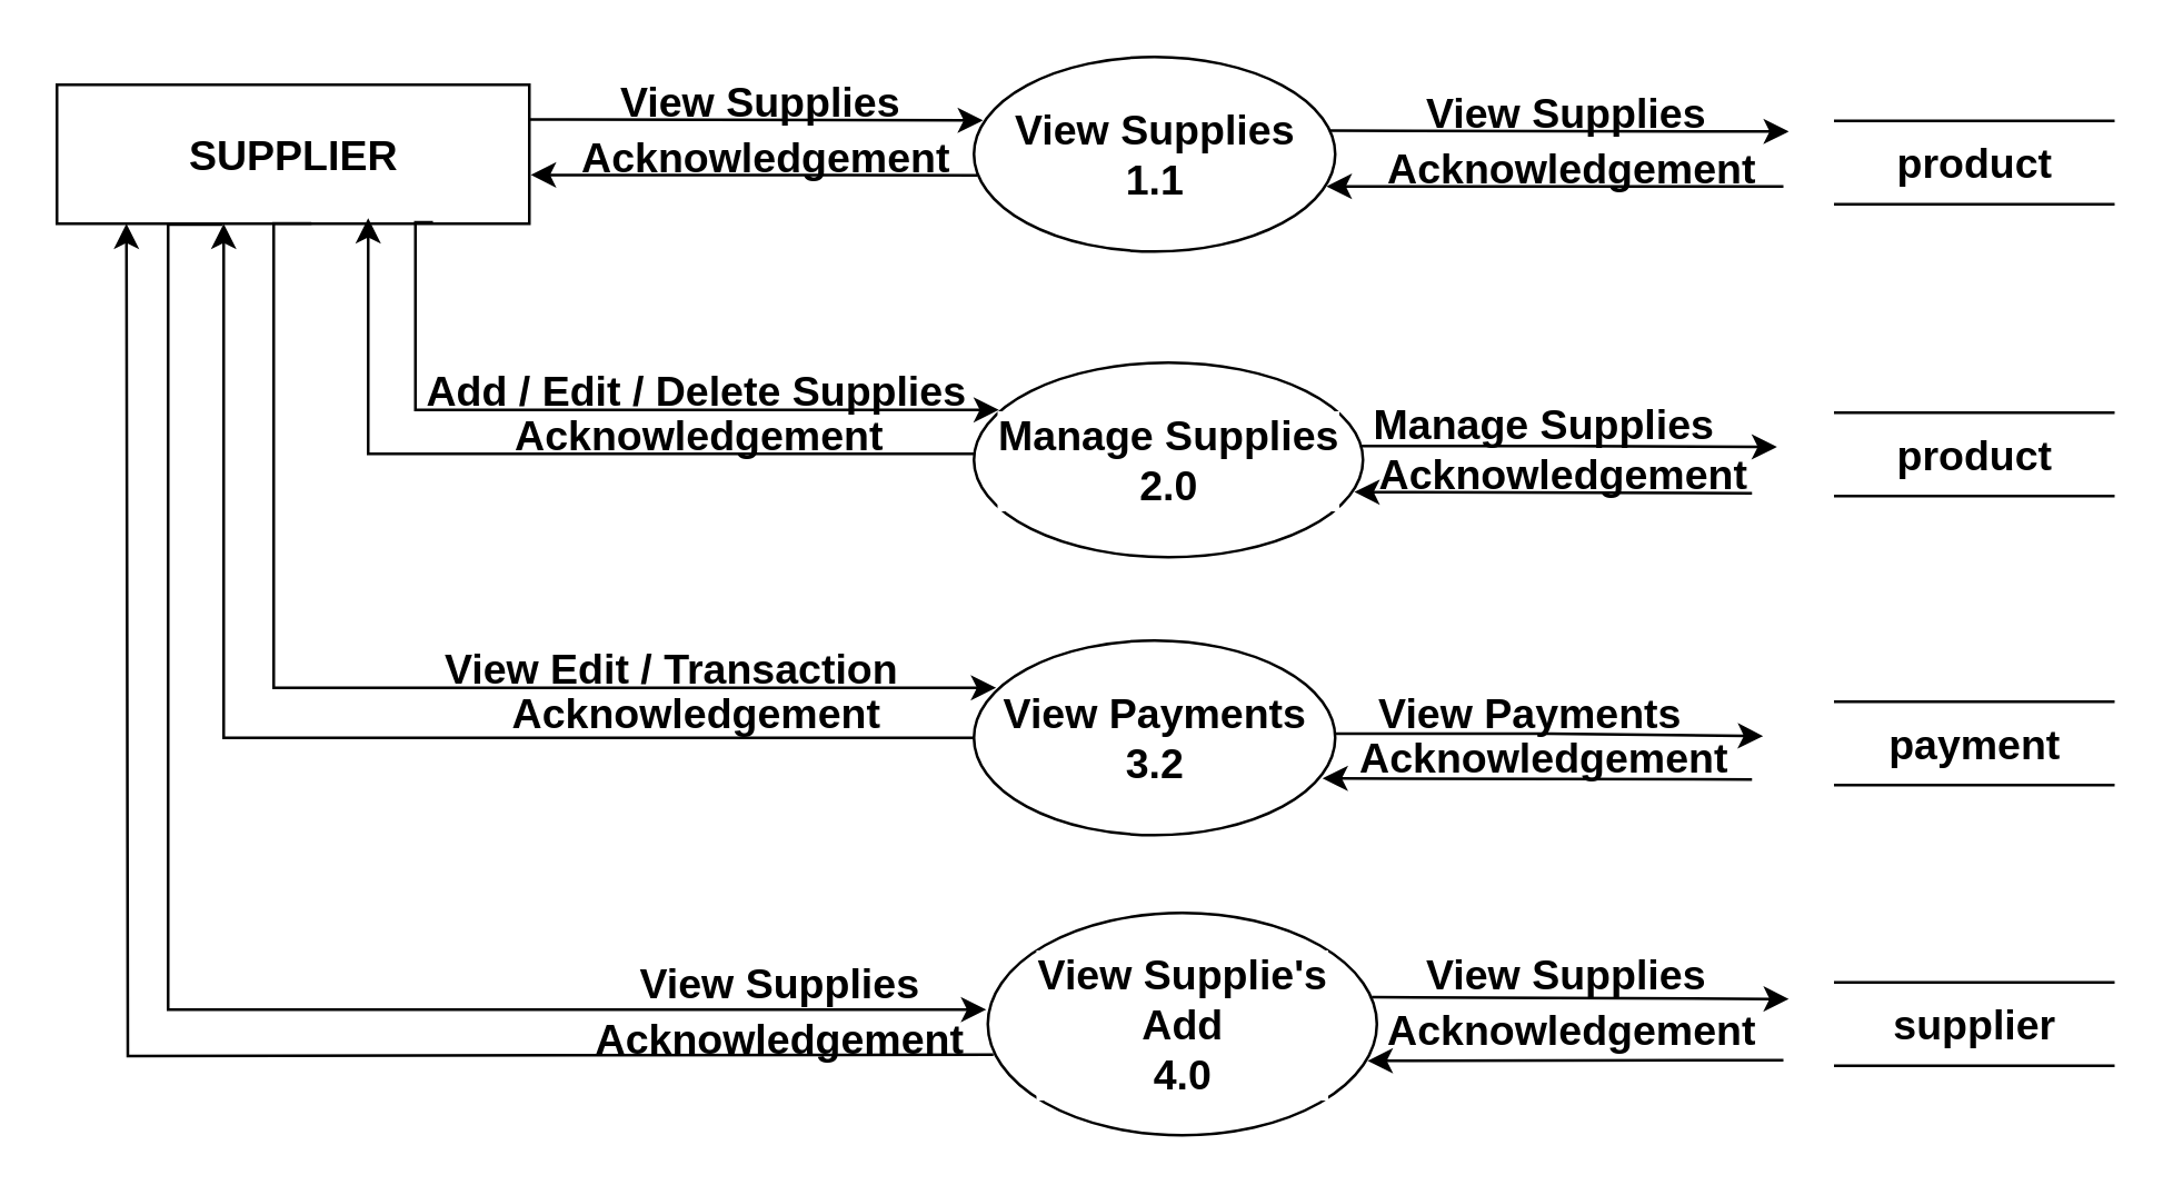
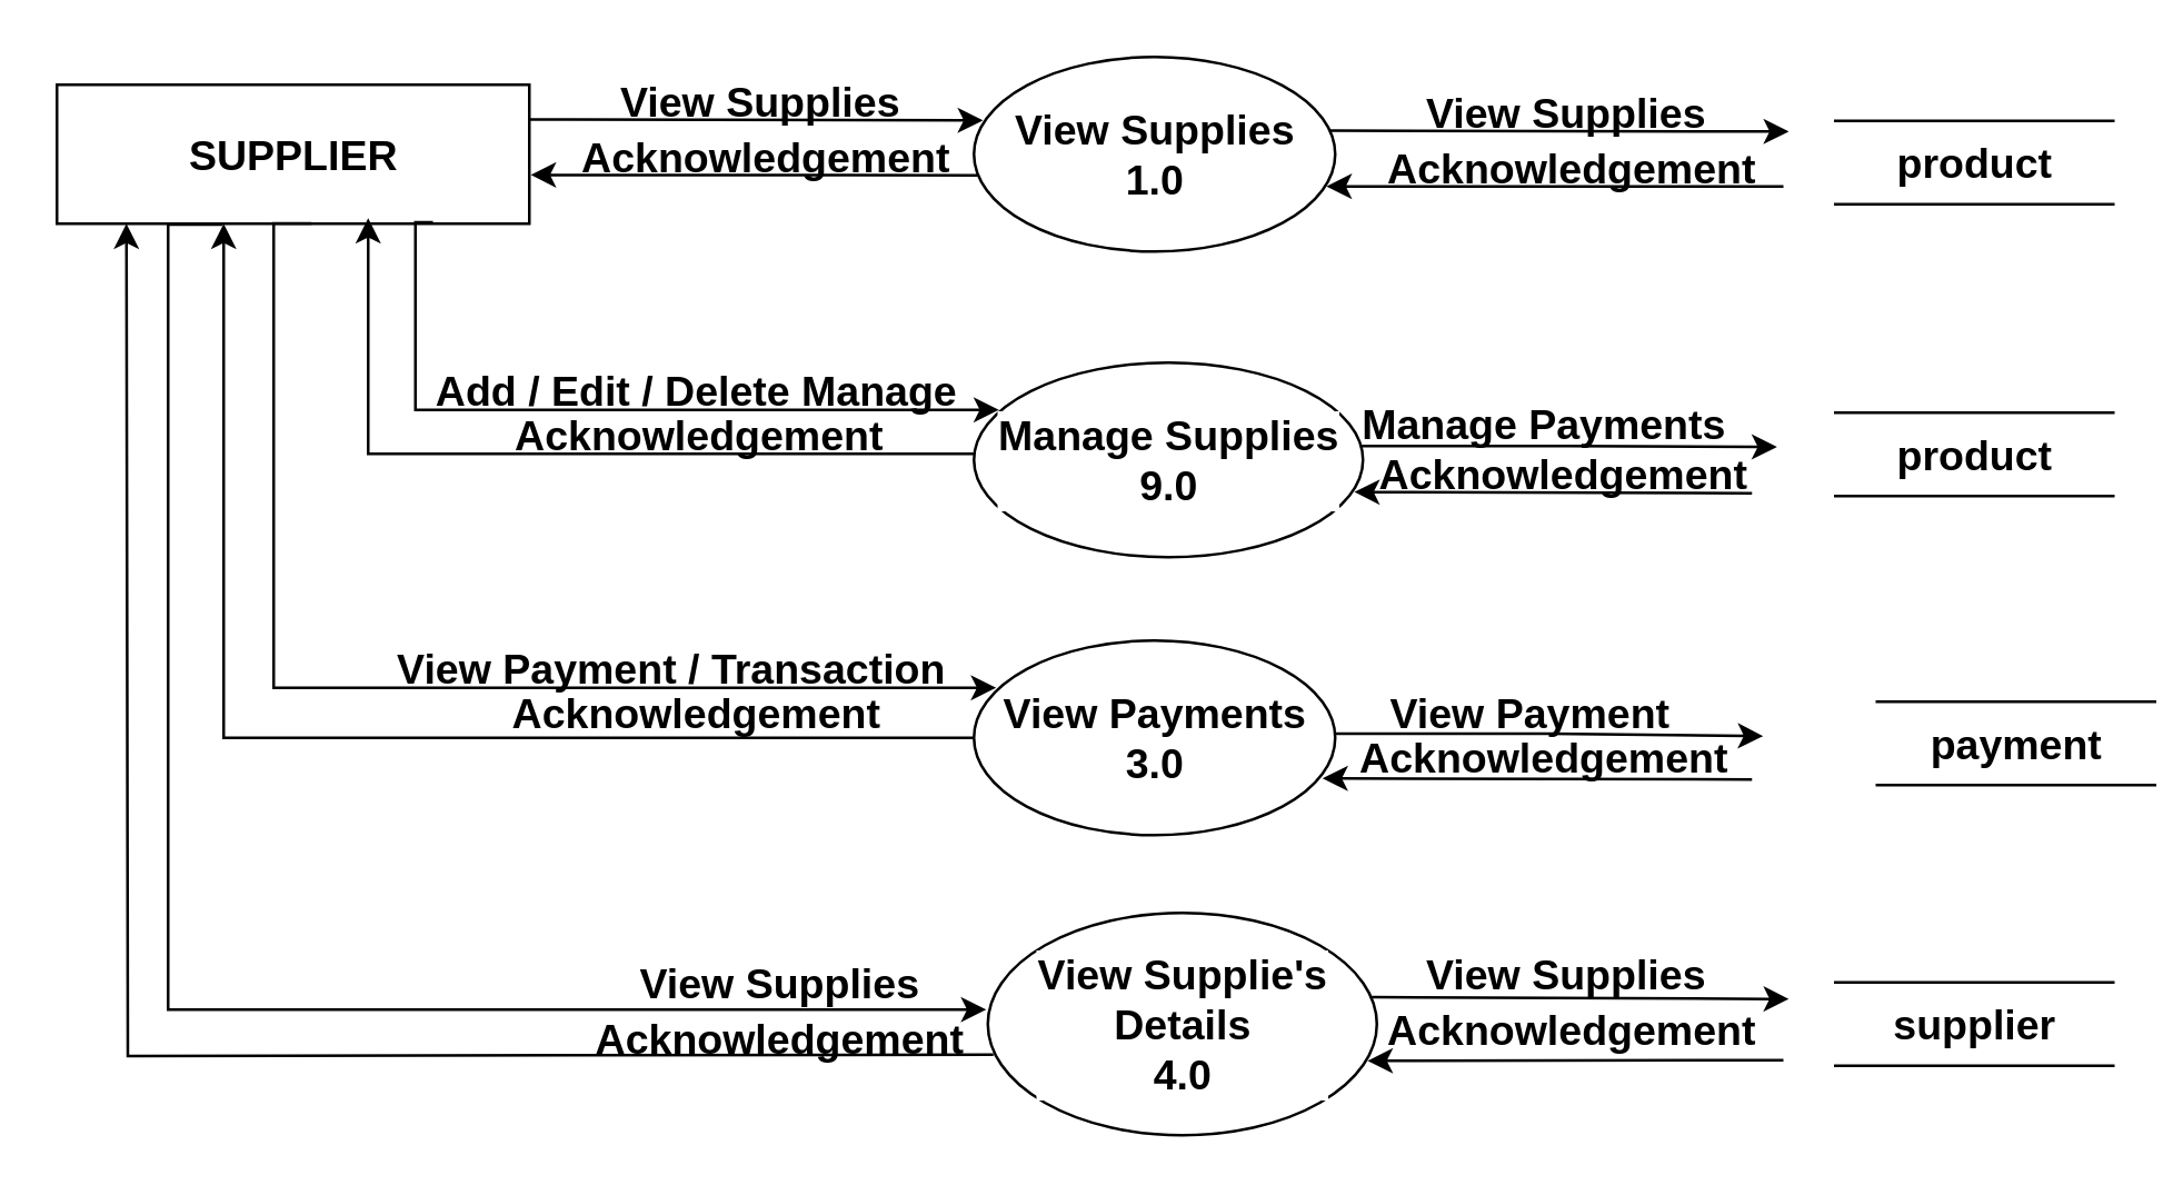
  <mxCell id="0" />
  <mxCell id="1" parent="0" />
  <mxCell id="2" style="edgeStyle=none;rounded=0;html=1;exitX=1;exitY=0.25;exitDx=0;exitDy=0;fontSize=15;fontColor=#000000;strokeColor=#000000;entryX=0.025;entryY=0.326;entryDx=0;entryDy=0;entryPerimeter=0;" edge="1" parent="1" source="6" target="8"><mxGeometry relative="1" as="geometry"><mxPoint x="300" y="42.25" as="targetPoint" /></mxGeometry></mxCell>
  <mxCell id="3" style="edgeStyle=elbowEdgeStyle;rounded=0;html=1;exitX=0.796;exitY=0.99;exitDx=0;exitDy=0;entryX=0;entryY=0.5;entryDx=0;entryDy=0;fontSize=15;fontColor=#000000;strokeColor=#000000;exitPerimeter=0;" edge="1" parent="1" source="6"><mxGeometry relative="1" as="geometry"><mxPoint x="149" y="62" as="sourcePoint" /><mxPoint x="359" y="147" as="targetPoint" /><Array as="points"><mxPoint x="149" y="112" /></Array></mxGeometry></mxCell>
  <mxCell id="4" style="edgeStyle=elbowEdgeStyle;rounded=0;html=1;exitX=0.539;exitY=0.997;exitDx=0;exitDy=0;entryX=0;entryY=0.5;entryDx=0;entryDy=0;fontSize=15;fontColor=#000000;strokeColor=#000000;exitPerimeter=0;" edge="1" parent="1" source="6"><mxGeometry relative="1" as="geometry"><mxPoint x="98" y="62" as="sourcePoint" /><mxPoint x="358" y="247" as="targetPoint" /><Array as="points"><mxPoint x="98" y="152" /></Array></mxGeometry></mxCell>
  <mxCell id="5" style="edgeStyle=orthogonalEdgeStyle;rounded=0;html=1;exitX=0.35;exitY=1.006;exitDx=0;exitDy=0;entryX=-0.004;entryY=0.435;entryDx=0;entryDy=0;entryPerimeter=0;fontSize=15;fontColor=#000000;strokeColor=#000000;exitPerimeter=0;" edge="1" parent="1" source="6" target="35"><mxGeometry relative="1" as="geometry"><mxPoint x="40" y="83" as="sourcePoint" /><mxPoint x="359.62" y="357.24" as="targetPoint" /><Array as="points"><mxPoint x="60" y="363" /></Array></mxGeometry></mxCell>
  <mxCell id="6" value="&lt;b&gt;&lt;font color=&quot;#000000&quot; style=&quot;font-size: 15px&quot;&gt;SUPPLIER&lt;/font&gt;&lt;/b&gt;" style="html=1;dashed=0;whitespace=wrap;fillColor=none;strokeColor=#000000;" vertex="1" parent="1"><mxGeometry x="20" y="30" width="170" height="50" as="geometry" /></mxCell>
  <mxCell id="7" style="edgeStyle=none;rounded=0;html=1;exitX=0.01;exitY=0.608;exitDx=0;exitDy=0;fontSize=15;fontColor=#000000;strokeColor=#000000;entryX=1.003;entryY=0.649;entryDx=0;entryDy=0;entryPerimeter=0;exitPerimeter=0;" edge="1" parent="1" source="8" target="6"><mxGeometry relative="1" as="geometry"><mxPoint x="200" y="61.75" as="targetPoint" /><mxPoint x="301" y="62" as="sourcePoint" /></mxGeometry></mxCell>
- <mxCell id="8" value="View Supplies&lt;br&gt;1.1" style="shape=ellipse;html=1;dashed=0;whitespace=wrap;perimeter=ellipsePerimeter;labelBackgroundColor=#FFFFFF;fontSize=15;fontColor=#000000;strokeColor=#000000;fillColor=#FFFFFF;fontStyle=1" vertex="1" parent="1"><mxGeometry x="350" y="20" width="130" height="70" as="geometry" /></mxCell>
+ <mxCell id="8" value="View Supplies&lt;br&gt;1.0" style="shape=ellipse;html=1;dashed=0;whitespace=wrap;perimeter=ellipsePerimeter;labelBackgroundColor=#FFFFFF;fontSize=15;fontColor=#000000;strokeColor=#000000;fillColor=#FFFFFF;fontStyle=1" vertex="1" parent="1"><mxGeometry x="350" y="20" width="130" height="70" as="geometry" /></mxCell>
  <mxCell id="9" value="&lt;b&gt;View Supplies&lt;/b&gt;" style="text;html=1;align=center;verticalAlign=middle;resizable=0;points=[];autosize=1;strokeColor=none;fillColor=none;fontSize=15;fontColor=#000000;" vertex="1" parent="1"><mxGeometry x="213" y="26" width="120" height="20" as="geometry" /></mxCell>
  <mxCell id="10" value="&lt;b&gt;Acknowledgement&lt;/b&gt;" style="text;html=1;align=center;verticalAlign=middle;resizable=0;points=[];autosize=1;strokeColor=none;fillColor=none;fontSize=15;fontColor=#000000;" vertex="1" parent="1"><mxGeometry x="200" y="46" width="150" height="20" as="geometry" /></mxCell>
  <mxCell id="11" style="edgeStyle=none;rounded=0;html=1;exitX=0.987;exitY=0.379;exitDx=0;exitDy=0;fontSize=15;fontColor=#000000;strokeColor=#000000;entryX=0.025;entryY=0.326;entryDx=0;entryDy=0;entryPerimeter=0;exitPerimeter=0;" edge="1" parent="1" source="8"><mxGeometry relative="1" as="geometry"><mxPoint x="643.25" y="46.82" as="targetPoint" /><mxPoint x="480" y="46.5" as="sourcePoint" /></mxGeometry></mxCell>
  <mxCell id="12" style="edgeStyle=none;rounded=0;html=1;exitX=0.01;exitY=0.608;exitDx=0;exitDy=0;fontSize=15;fontColor=#000000;strokeColor=#000000;exitPerimeter=0;entryX=0.976;entryY=0.665;entryDx=0;entryDy=0;entryPerimeter=0;" edge="1" parent="1" target="8"><mxGeometry relative="1" as="geometry"><mxPoint x="481" y="66" as="targetPoint" /><mxPoint x="641.3" y="66.56" as="sourcePoint" /></mxGeometry></mxCell>
  <mxCell id="13" value="&lt;b&gt;View Supplies&lt;/b&gt;" style="text;html=1;align=center;verticalAlign=middle;resizable=0;points=[];autosize=1;strokeColor=none;fillColor=none;fontSize=15;fontColor=#000000;" vertex="1" parent="1"><mxGeometry x="503" y="30" width="120" height="20" as="geometry" /></mxCell>
  <mxCell id="14" value="&lt;b&gt;Acknowledgement&lt;/b&gt;" style="text;html=1;align=center;verticalAlign=middle;resizable=0;points=[];autosize=1;strokeColor=none;fillColor=none;fontSize=15;fontColor=#000000;" vertex="1" parent="1"><mxGeometry x="490" y="50" width="150" height="20" as="geometry" /></mxCell>
  <mxCell id="15" value="&lt;b&gt;product&lt;/b&gt;" style="html=1;dashed=0;whitespace=wrap;shape=partialRectangle;right=0;left=0;fontSize=15;fontColor=#000000;strokeColor=#000000;fillColor=none;" vertex="1" parent="1"><mxGeometry x="660" y="43" width="100" height="30" as="geometry" /></mxCell>
  <mxCell id="16" style="edgeStyle=elbowEdgeStyle;rounded=0;html=1;exitX=0;exitY=0.469;exitDx=0;exitDy=0;entryX=0.75;entryY=1;entryDx=0;entryDy=0;fontSize=15;fontColor=#000000;strokeColor=#000000;exitPerimeter=0;" edge="1" parent="1" source="18"><mxGeometry relative="1" as="geometry"><mxPoint x="342" y="163" as="sourcePoint" /><mxPoint x="132" y="78" as="targetPoint" /><Array as="points"><mxPoint x="132" y="138" /></Array></mxGeometry></mxCell>
  <mxCell id="17" style="edgeStyle=elbowEdgeStyle;rounded=0;html=1;exitX=1;exitY=0.5;exitDx=0;exitDy=0;fontSize=15;fontColor=#000000;strokeColor=#000000;" edge="1" parent="1"><mxGeometry relative="1" as="geometry"><mxPoint x="639" y="160.348" as="targetPoint" /><mxPoint x="489" y="160" as="sourcePoint" /></mxGeometry></mxCell>
- <mxCell id="18" value="Manage Supplies&lt;br&gt;2.0" style="shape=ellipse;html=1;dashed=0;whitespace=wrap;perimeter=ellipsePerimeter;labelBackgroundColor=#FFFFFF;fontSize=15;fontColor=#000000;strokeColor=#000000;fillColor=#FFFFFF;fontStyle=1" vertex="1" parent="1"><mxGeometry x="350" y="130" width="140" height="70" as="geometry" /></mxCell>
+ <mxCell id="18" value="Manage Supplies&lt;br&gt;9.0" style="shape=ellipse;html=1;dashed=0;whitespace=wrap;perimeter=ellipsePerimeter;labelBackgroundColor=#FFFFFF;fontSize=15;fontColor=#000000;strokeColor=#000000;fillColor=#FFFFFF;fontStyle=1" vertex="1" parent="1"><mxGeometry x="350" y="130" width="140" height="70" as="geometry" /></mxCell>
  <mxCell id="19" style="edgeStyle=none;rounded=0;html=1;fontSize=15;fontColor=#000000;strokeColor=#000000;entryX=0.976;entryY=0.665;entryDx=0;entryDy=0;entryPerimeter=0;" edge="1" parent="1"><mxGeometry relative="1" as="geometry"><mxPoint x="486.88" y="176.55" as="targetPoint" /><mxPoint x="630" y="177" as="sourcePoint" /></mxGeometry></mxCell>
- <mxCell id="20" value="&lt;b&gt;Add / Edit / Delete Supplies&lt;/b&gt;" style="text;html=1;align=center;verticalAlign=middle;resizable=0;points=[];autosize=1;strokeColor=none;fillColor=none;fontSize=15;fontColor=#000000;" vertex="1" parent="1"><mxGeometry x="145" y="130" width="210" height="20" as="geometry" /></mxCell>
+ <mxCell id="20" value="&lt;b&gt;Add / Edit / Delete Manage&lt;/b&gt;" style="text;html=1;align=center;verticalAlign=middle;resizable=0;points=[];autosize=1;strokeColor=none;fillColor=none;fontSize=15;fontColor=#000000;" vertex="1" parent="1"><mxGeometry x="145" y="130" width="210" height="20" as="geometry" /></mxCell>
  <mxCell id="21" value="&lt;b&gt;Acknowledgement&lt;/b&gt;" style="text;html=1;align=center;verticalAlign=middle;resizable=0;points=[];autosize=1;strokeColor=none;fillColor=none;fontSize=15;fontColor=#000000;" vertex="1" parent="1"><mxGeometry x="176" y="146" width="150" height="20" as="geometry" /></mxCell>
- <mxCell id="22" value="&lt;b&gt;Manage Supplies&lt;/b&gt;" style="text;html=1;align=center;verticalAlign=middle;resizable=0;points=[];autosize=1;strokeColor=none;fillColor=none;fontSize=15;fontColor=#000000;" vertex="1" parent="1"><mxGeometry x="485" y="142" width="140" height="20" as="geometry" /></mxCell>
+ <mxCell id="22" value="&lt;b&gt;Manage Payments&lt;/b&gt;" style="text;html=1;align=center;verticalAlign=middle;resizable=0;points=[];autosize=1;strokeColor=none;fillColor=none;fontSize=15;fontColor=#000000;" vertex="1" parent="1"><mxGeometry x="485" y="142" width="140" height="20" as="geometry" /></mxCell>
  <mxCell id="23" value="&lt;b&gt;Acknowledgement&lt;/b&gt;" style="text;html=1;align=center;verticalAlign=middle;resizable=0;points=[];autosize=1;strokeColor=none;fillColor=none;fontSize=15;fontColor=#000000;" vertex="1" parent="1"><mxGeometry x="487" y="160" width="150" height="20" as="geometry" /></mxCell>
  <mxCell id="24" value="&lt;b&gt;product&lt;/b&gt;" style="html=1;dashed=0;whitespace=wrap;shape=partialRectangle;right=0;left=0;fontSize=15;fontColor=#000000;strokeColor=#000000;fillColor=none;" vertex="1" parent="1"><mxGeometry x="660" y="148" width="100" height="30" as="geometry" /></mxCell>
  <mxCell id="25" style="edgeStyle=elbowEdgeStyle;rounded=0;html=1;exitX=0;exitY=0.5;exitDx=0;exitDy=0;fontSize=15;fontColor=#000000;strokeColor=#000000;" edge="1" parent="1"><mxGeometry relative="1" as="geometry"><mxPoint x="350" y="265" as="sourcePoint" /><mxPoint x="80" y="80" as="targetPoint" /><Array as="points"><mxPoint x="80" y="170" /></Array></mxGeometry></mxCell>
- <mxCell id="26" value="View Payments&lt;br&gt;3.2" style="shape=ellipse;html=1;dashed=0;whitespace=wrap;perimeter=ellipsePerimeter;labelBackgroundColor=#FFFFFF;fontSize=15;fontColor=#000000;strokeColor=#000000;fillColor=#FFFFFF;fontStyle=1" vertex="1" parent="1"><mxGeometry x="350" y="230" width="130" height="70" as="geometry" /></mxCell>
- <mxCell id="27" value="&lt;b&gt;View Edit / Transaction&lt;/b&gt;" style="text;html=1;align=center;verticalAlign=middle;resizable=0;points=[];autosize=1;strokeColor=none;fillColor=none;fontSize=15;fontColor=#000000;" vertex="1" parent="1"><mxGeometry x="136" y="230" width="210" height="20" as="geometry" /></mxCell>
+ <mxCell id="26" value="View Payments&lt;br&gt;3.0" style="shape=ellipse;html=1;dashed=0;whitespace=wrap;perimeter=ellipsePerimeter;labelBackgroundColor=#FFFFFF;fontSize=15;fontColor=#000000;strokeColor=#000000;fillColor=#FFFFFF;fontStyle=1" vertex="1" parent="1"><mxGeometry x="350" y="230" width="130" height="70" as="geometry" /></mxCell>
+ <mxCell id="27" value="&lt;b&gt;View Payment / Transaction&lt;/b&gt;" style="text;html=1;align=center;verticalAlign=middle;resizable=0;points=[];autosize=1;strokeColor=none;fillColor=none;fontSize=15;fontColor=#000000;" vertex="1" parent="1"><mxGeometry x="136" y="230" width="210" height="20" as="geometry" /></mxCell>
  <mxCell id="28" value="&lt;b&gt;Acknowledgement&lt;/b&gt;" style="text;html=1;align=center;verticalAlign=middle;resizable=0;points=[];autosize=1;strokeColor=none;fillColor=none;fontSize=15;fontColor=#000000;" vertex="1" parent="1"><mxGeometry x="175" y="246" width="150" height="20" as="geometry" /></mxCell>
  <mxCell id="29" style="edgeStyle=elbowEdgeStyle;rounded=0;html=1;exitX=1.001;exitY=0.479;exitDx=0;exitDy=0;fontSize=15;fontColor=#000000;strokeColor=#000000;exitPerimeter=0;" edge="1" parent="1" source="26"><mxGeometry relative="1" as="geometry"><mxPoint x="634" y="264.348" as="targetPoint" /><mxPoint x="484" y="264" as="sourcePoint" /></mxGeometry></mxCell>
  <mxCell id="30" style="edgeStyle=none;rounded=0;html=1;fontSize=15;fontColor=#000000;strokeColor=#000000;entryX=0.965;entryY=0.708;entryDx=0;entryDy=0;entryPerimeter=0;" edge="1" parent="1" target="26"><mxGeometry relative="1" as="geometry"><mxPoint x="481.88" y="280.55" as="targetPoint" /><mxPoint x="630" y="280" as="sourcePoint" /></mxGeometry></mxCell>
- <mxCell id="31" value="&lt;b&gt;View Payments&lt;/b&gt;" style="text;html=1;align=center;verticalAlign=middle;resizable=0;points=[];autosize=1;strokeColor=none;fillColor=none;fontSize=15;fontColor=#000000;" vertex="1" parent="1"><mxGeometry x="490" y="246" width="120" height="20" as="geometry" /></mxCell>
+ <mxCell id="31" value="&lt;b&gt;View Payment&lt;/b&gt;" style="text;html=1;align=center;verticalAlign=middle;resizable=0;points=[];autosize=1;strokeColor=none;fillColor=none;fontSize=15;fontColor=#000000;" vertex="1" parent="1"><mxGeometry x="490" y="246" width="120" height="20" as="geometry" /></mxCell>
  <mxCell id="32" value="&lt;b&gt;Acknowledgement&lt;/b&gt;" style="text;html=1;align=center;verticalAlign=middle;resizable=0;points=[];autosize=1;strokeColor=none;fillColor=none;fontSize=15;fontColor=#000000;" vertex="1" parent="1"><mxGeometry x="480" y="262" width="150" height="20" as="geometry" /></mxCell>
- <mxCell id="33" value="&lt;b&gt;payment&lt;/b&gt;" style="html=1;dashed=0;whitespace=wrap;shape=partialRectangle;right=0;left=0;fontSize=15;fontColor=#000000;strokeColor=#000000;fillColor=none;" vertex="1" parent="1"><mxGeometry x="660" y="252" width="100" height="30" as="geometry" /></mxCell>
+ <mxCell id="33" value="&lt;b&gt;payment&lt;/b&gt;" style="html=1;dashed=0;whitespace=wrap;shape=partialRectangle;right=0;left=0;fontSize=15;fontColor=#000000;strokeColor=#000000;fillColor=none;" vertex="1" parent="1"><mxGeometry x="675" y="252" width="100" height="30" as="geometry" /></mxCell>
  <mxCell id="34" style="edgeStyle=orthogonalEdgeStyle;rounded=0;html=1;exitX=0;exitY=0.5;exitDx=0;exitDy=0;fontSize=15;fontColor=#000000;strokeColor=#000000;" edge="1" parent="1"><mxGeometry relative="1" as="geometry"><mxPoint x="45" y="80" as="targetPoint" /><mxPoint x="357" y="379" as="sourcePoint" /></mxGeometry></mxCell>
- <mxCell id="35" value="View Supplie's&lt;br&gt;Add&lt;br&gt;4.0" style="shape=ellipse;html=1;dashed=0;whitespace=wrap;perimeter=ellipsePerimeter;labelBackgroundColor=#FFFFFF;fontSize=15;fontColor=#000000;strokeColor=#000000;fillColor=#FFFFFF;fontStyle=1" vertex="1" parent="1"><mxGeometry x="355" y="328" width="140" height="80" as="geometry" /></mxCell>
+ <mxCell id="35" value="View Supplie's&lt;br&gt;Details&lt;br&gt;4.0" style="shape=ellipse;html=1;dashed=0;whitespace=wrap;perimeter=ellipsePerimeter;labelBackgroundColor=#FFFFFF;fontSize=15;fontColor=#000000;strokeColor=#000000;fillColor=#FFFFFF;fontStyle=1" vertex="1" parent="1"><mxGeometry x="355" y="328" width="140" height="80" as="geometry" /></mxCell>
  <mxCell id="36" value="&lt;b&gt;View Supplies&lt;/b&gt;" style="text;html=1;align=center;verticalAlign=middle;resizable=0;points=[];autosize=1;strokeColor=none;fillColor=none;fontSize=15;fontColor=#000000;" vertex="1" parent="1"><mxGeometry x="220" y="343" width="120" height="20" as="geometry" /></mxCell>
  <mxCell id="37" value="&lt;b&gt;Acknowledgement&lt;/b&gt;" style="text;html=1;align=center;verticalAlign=middle;resizable=0;points=[];autosize=1;strokeColor=none;fillColor=none;fontSize=15;fontColor=#000000;" vertex="1" parent="1"><mxGeometry x="205" y="363" width="150" height="20" as="geometry" /></mxCell>
  <mxCell id="38" style="edgeStyle=none;rounded=0;html=1;exitX=0.987;exitY=0.379;exitDx=0;exitDy=0;fontSize=15;fontColor=#000000;strokeColor=#000000;entryX=0.025;entryY=0.326;entryDx=0;entryDy=0;entryPerimeter=0;exitPerimeter=0;" edge="1" parent="1" source="35"><mxGeometry relative="1" as="geometry"><mxPoint x="643.25" y="359" as="targetPoint" /><mxPoint x="480" y="356.5" as="sourcePoint" /></mxGeometry></mxCell>
  <mxCell id="39" style="edgeStyle=none;rounded=0;html=1;exitX=0.01;exitY=0.608;exitDx=0;exitDy=0;fontSize=15;fontColor=#000000;strokeColor=#000000;exitPerimeter=0;entryX=0.976;entryY=0.665;entryDx=0;entryDy=0;entryPerimeter=0;" edge="1" parent="1" target="35"><mxGeometry relative="1" as="geometry"><mxPoint x="481" y="376" as="targetPoint" /><mxPoint x="641.3" y="381" as="sourcePoint" /></mxGeometry></mxCell>
  <mxCell id="40" value="&lt;b&gt;View Supplies&lt;/b&gt;" style="text;html=1;align=center;verticalAlign=middle;resizable=0;points=[];autosize=1;strokeColor=none;fillColor=none;fontSize=15;fontColor=#000000;" vertex="1" parent="1"><mxGeometry x="503" y="340" width="120" height="20" as="geometry" /></mxCell>
  <mxCell id="41" value="&lt;b&gt;Acknowledgement&lt;/b&gt;" style="text;html=1;align=center;verticalAlign=middle;resizable=0;points=[];autosize=1;strokeColor=none;fillColor=none;fontSize=15;fontColor=#000000;" vertex="1" parent="1"><mxGeometry x="490" y="360" width="150" height="20" as="geometry" /></mxCell>
  <mxCell id="42" value="&lt;b&gt;supplier&lt;/b&gt;" style="html=1;dashed=0;whitespace=wrap;shape=partialRectangle;right=0;left=0;fontSize=15;fontColor=#000000;strokeColor=#000000;fillColor=none;" vertex="1" parent="1"><mxGeometry x="660" y="353" width="100" height="30" as="geometry" /></mxCell>
